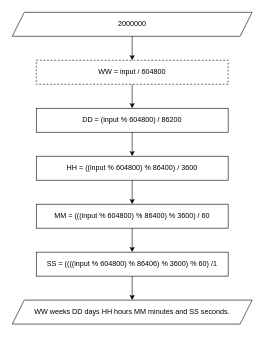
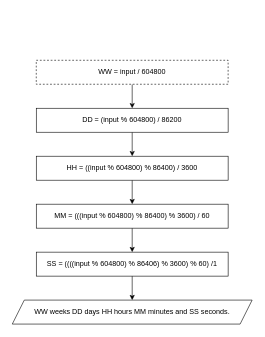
  <mxCell id="0" />
  <mxCell id="1" parent="0" />
- <mxCell id="2" style="edgeStyle=none;html=1;exitX=0.5;exitY=1;exitDx=0;exitDy=0;entryX=0.5;entryY=0;entryDx=0;entryDy=0;" edge="1" parent="1" source="3" target="5"><mxGeometry relative="1" as="geometry" /></mxCell>
- <mxCell id="3" value="2000000" style="shape=parallelogram;perimeter=parallelogramPerimeter;whiteSpace=wrap;html=1;fixedSize=1;" vertex="1" parent="1"><mxGeometry x="20" y="20" width="400" height="40" as="geometry" /></mxCell>
  <mxCell id="4" style="edgeStyle=none;html=1;exitX=0.5;exitY=1;exitDx=0;exitDy=0;entryX=0.5;entryY=0;entryDx=0;entryDy=0;" edge="1" parent="1" source="5" target="7"><mxGeometry relative="1" as="geometry" /></mxCell>
  <mxCell id="5" value="WW = input /&amp;nbsp;604800" style="rounded=0;whiteSpace=wrap;html=1;dashed=1;" vertex="1" parent="1"><mxGeometry x="60" y="100" width="320" height="40" as="geometry" /></mxCell>
  <mxCell id="6" style="edgeStyle=none;html=1;exitX=0.5;exitY=1;exitDx=0;exitDy=0;entryX=0.5;entryY=0;entryDx=0;entryDy=0;" edge="1" parent="1" source="7" target="9"><mxGeometry relative="1" as="geometry" /></mxCell>
  <mxCell id="7" value="DD = (input % 604800) /&amp;nbsp;86200" style="rounded=0;whiteSpace=wrap;html=1;" vertex="1" parent="1"><mxGeometry x="60" y="180" width="320" height="40" as="geometry" /></mxCell>
  <mxCell id="8" style="edgeStyle=none;html=1;exitX=0.5;exitY=1;exitDx=0;exitDy=0;entryX=0.5;entryY=0;entryDx=0;entryDy=0;" edge="1" parent="1" source="9" target="11"><mxGeometry relative="1" as="geometry" /></mxCell>
  <mxCell id="9" value="HH = ((input % 604800) % 86400) /&amp;nbsp;3600" style="rounded=0;whiteSpace=wrap;html=1;" vertex="1" parent="1"><mxGeometry x="60" y="260" width="320" height="40" as="geometry" /></mxCell>
  <mxCell id="10" style="edgeStyle=none;html=1;exitX=0.5;exitY=1;exitDx=0;exitDy=0;entryX=0.5;entryY=0;entryDx=0;entryDy=0;" edge="1" parent="1" source="11" target="13"><mxGeometry relative="1" as="geometry" /></mxCell>
  <mxCell id="11" value="MM = (((input % 604800) % 86400) % 3600) / 60" style="rounded=0;whiteSpace=wrap;html=1;" vertex="1" parent="1"><mxGeometry x="60" y="340" width="320" height="40" as="geometry" /></mxCell>
  <mxCell id="12" style="edgeStyle=none;html=1;exitX=0.5;exitY=1;exitDx=0;exitDy=0;entryX=0.5;entryY=0;entryDx=0;entryDy=0;" edge="1" parent="1" source="13" target="14"><mxGeometry relative="1" as="geometry" /></mxCell>
  <mxCell id="13" value="SS = ((((input % 604800) % 86406) % 3600) % 60) /1" style="rounded=0;whiteSpace=wrap;html=1;" vertex="1" parent="1"><mxGeometry x="60" y="420" width="320" height="40" as="geometry" /></mxCell>
  <mxCell id="14" value="WW weeks DD days HH hours MM minutes and SS seconds." style="shape=parallelogram;perimeter=parallelogramPerimeter;whiteSpace=wrap;html=1;fixedSize=1;" vertex="1" parent="1"><mxGeometry x="20" y="500" width="400" height="40" as="geometry" /></mxCell>
